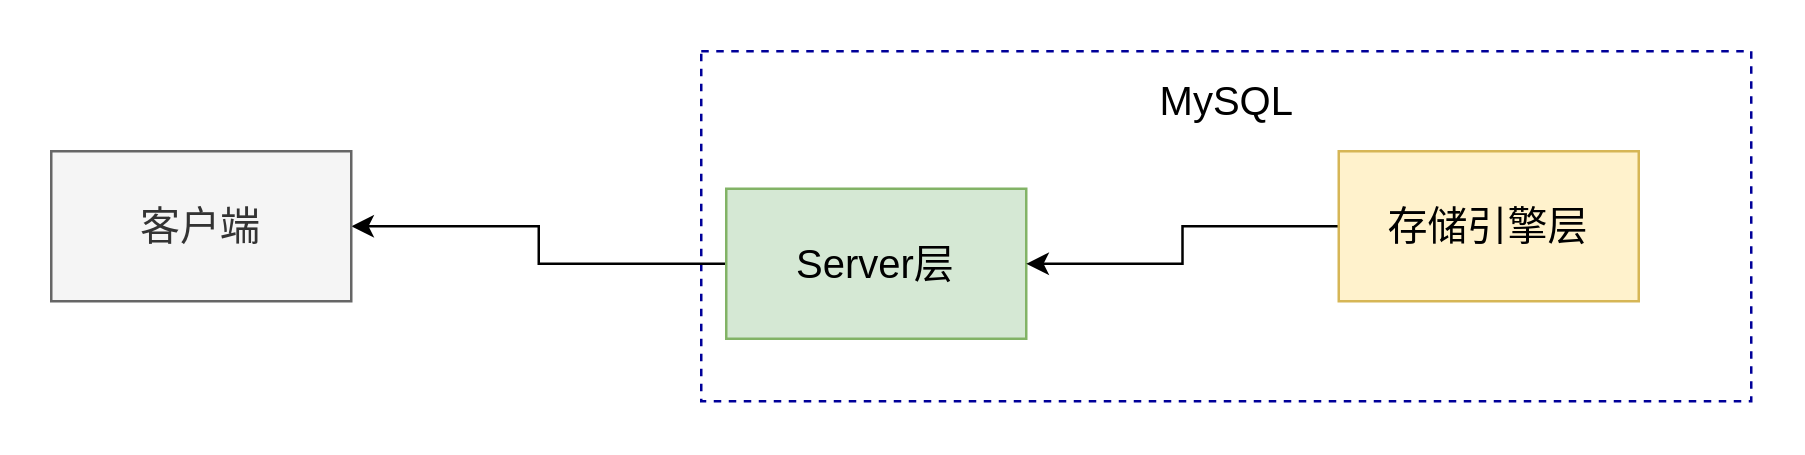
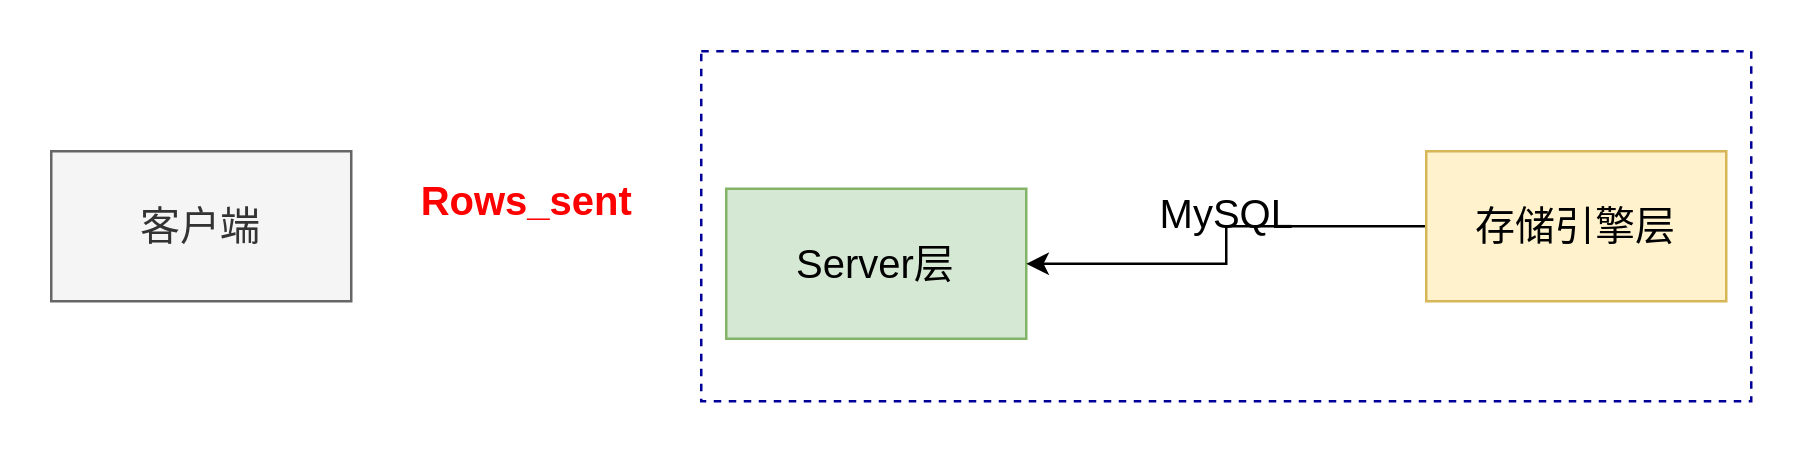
  <mxCell id="0" />
  <mxCell id="1" parent="0" />
  <mxCell id="2" value="" style="rounded=0;whiteSpace=wrap;html=1;fontSize=16;fontColor=#FF0000;dashed=1;strokeColor=#000099;" vertex="1" parent="1"><mxGeometry x="280" y="20" width="420" height="140" as="geometry" /></mxCell>
- <mxCell id="3" style="edgeStyle=orthogonalEdgeStyle;rounded=0;orthogonalLoop=1;jettySize=auto;html=1;exitX=0;exitY=0.5;exitDx=0;exitDy=0;fontSize=16;" edge="1" parent="1" source="4" target="7"><mxGeometry relative="1" as="geometry" /></mxCell>
  <mxCell id="4" value="Server层" style="rounded=0;whiteSpace=wrap;html=1;fontSize=16;fillColor=#d5e8d4;strokeColor=#82b366;" vertex="1" parent="1"><mxGeometry x="290" y="75" width="120" height="60" as="geometry" /></mxCell>
  <mxCell id="5" style="edgeStyle=orthogonalEdgeStyle;rounded=0;orthogonalLoop=1;jettySize=auto;html=1;exitX=0;exitY=0.5;exitDx=0;exitDy=0;entryX=1;entryY=0.5;entryDx=0;entryDy=0;fontSize=16;" edge="1" parent="1" source="6" target="4"><mxGeometry relative="1" as="geometry" /></mxCell>
- <mxCell id="6" value="存储引擎层" style="rounded=0;whiteSpace=wrap;html=1;fontSize=16;fillColor=#fff2cc;strokeColor=#d6b656;" vertex="1" parent="1"><mxGeometry x="535" y="60" width="120" height="60" as="geometry" /></mxCell>
+ <mxCell id="6" value="存储引擎层" style="rounded=0;whiteSpace=wrap;html=1;fontSize=16;fillColor=#fff2cc;strokeColor=#d6b656;" vertex="1" parent="1"><mxGeometry x="570" y="60" width="120" height="60" as="geometry" /></mxCell>
  <mxCell id="7" value="客户端" style="rounded=0;whiteSpace=wrap;html=1;fontSize=16;fillColor=#f5f5f5;strokeColor=#666666;fontColor=#333333;" vertex="1" parent="1"><mxGeometry x="20" y="60" width="120" height="60" as="geometry" /></mxCell>
- <mxCell id="9" value="&lt;font color=&quot;#000000&quot;&gt;MySQL&lt;/font&gt;" style="text;html=1;align=center;verticalAlign=middle;resizable=0;points=[];autosize=1;fontSize=16;fontColor=#FF0000;" vertex="1" parent="1"><mxGeometry x="455" y="30" width="70" height="20" as="geometry" /></mxCell>
+ <mxCell id="8" value="Rows_sent" style="text;html=1;align=center;verticalAlign=middle;resizable=0;points=[];autosize=1;fontSize=16;fontColor=#FF0000;fontStyle=1" vertex="1" parent="1"><mxGeometry x="160" y="70" width="100" height="20" as="geometry" /></mxCell>
+ <mxCell id="9" value="&lt;font color=&quot;#000000&quot;&gt;MySQL&lt;/font&gt;" style="text;html=1;align=center;verticalAlign=middle;resizable=0;points=[];autosize=1;fontSize=16;fontColor=#FF0000;" vertex="1" parent="1"><mxGeometry x="455" y="75" width="70" height="20" as="geometry" /></mxCell>
